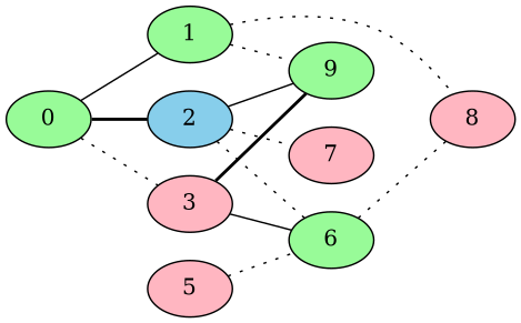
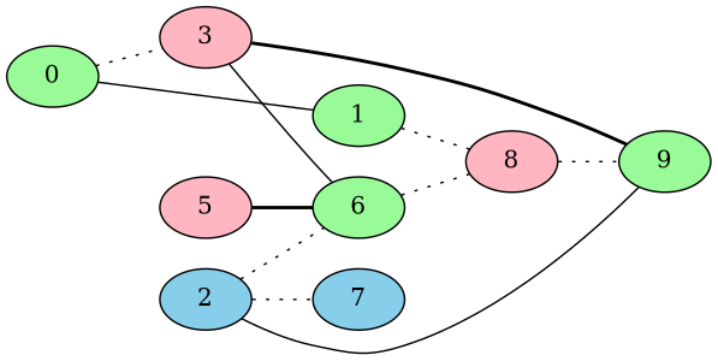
  graph {
    rankdir=LR
    node [fillcolor=palegreen style=filled]
    edge [style=dotted]
    0
    1
    2 [fillcolor=skyblue]
    3 [fillcolor=lightpink]
    8 [fillcolor=lightpink]
    6
-   7 [fillcolor=lightpink]
+   7 [fillcolor=skyblue]
    9
    5 [fillcolor=lightpink]
    0 -- 1 [style=solid]
-   0 -- 2 [style=bold]
    0 -- 3
    1 -- 8
    2 -- 6
    2 -- 7
    2 -- 9 [style=solid]
    3 -- 6 [style=solid]
    3 -- 9 [style=bold]
-   1 -- 9
+   8 -- 9
    6 -- 8
-   5 -- 6
+   5 -- 6 [style=bold]
  }
